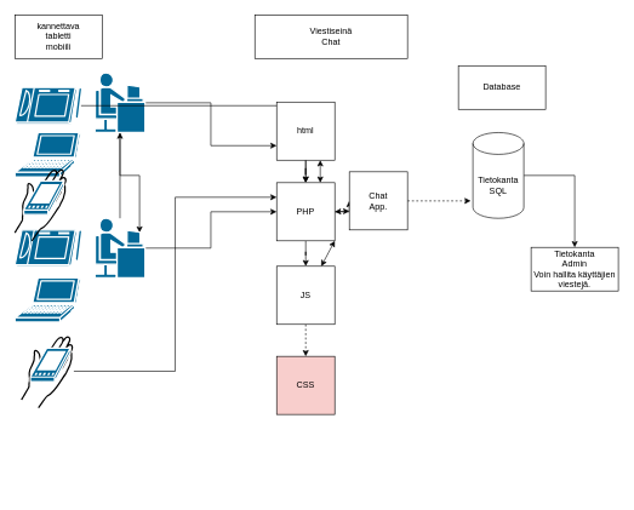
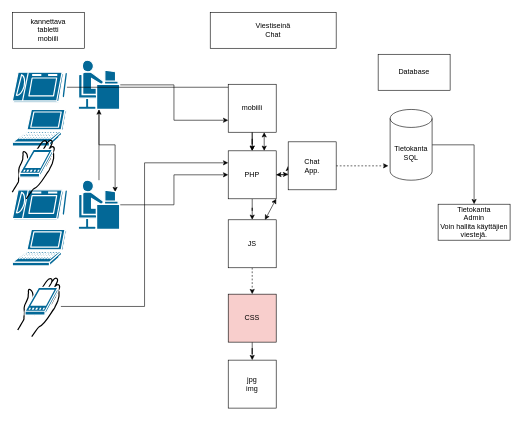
  <mxCell id="0" />
  <mxCell id="1" parent="0" />
  <mxCell id="2" style="edgeStyle=orthogonalEdgeStyle;rounded=0;orthogonalLoop=1;jettySize=auto;html=1;entryX=0;entryY=0.75;entryDx=0;entryDy=0;" edge="1" parent="1" source="4" target="20"><mxGeometry relative="1" as="geometry" /></mxCell>
  <mxCell id="3" style="edgeStyle=orthogonalEdgeStyle;rounded=0;orthogonalLoop=1;jettySize=auto;html=1;entryX=0.89;entryY=0.24;entryDx=0;entryDy=0;entryPerimeter=0;" edge="1" parent="1" source="4" target="7"><mxGeometry relative="1" as="geometry" /></mxCell>
  <mxCell id="4" value="" style="shape=mxgraph.cisco.people.androgenous_person;html=1;pointerEvents=1;dashed=0;fillColor=#036897;strokeColor=#ffffff;strokeWidth=2;verticalLabelPosition=bottom;verticalAlign=top;align=center;outlineConnect=0;" vertex="1" parent="1"><mxGeometry x="130" y="100" width="69" height="82" as="geometry" /></mxCell>
  <mxCell id="5" value="" style="edgeStyle=orthogonalEdgeStyle;rounded=0;orthogonalLoop=1;jettySize=auto;html=1;" edge="1" parent="1" source="7" target="4"><mxGeometry relative="1" as="geometry" /></mxCell>
  <mxCell id="6" value="" style="edgeStyle=orthogonalEdgeStyle;rounded=0;orthogonalLoop=1;jettySize=auto;html=1;" edge="1" parent="1" source="7" target="23"><mxGeometry relative="1" as="geometry"><mxPoint x="283.5" y="341" as="targetPoint" /></mxGeometry></mxCell>
  <mxCell id="7" value="" style="shape=mxgraph.cisco.people.androgenous_person;html=1;pointerEvents=1;dashed=0;fillColor=#036897;strokeColor=#ffffff;strokeWidth=2;verticalLabelPosition=bottom;verticalAlign=top;align=center;outlineConnect=0;" vertex="1" parent="1"><mxGeometry x="130" y="300" width="69" height="82" as="geometry" /></mxCell>
  <mxCell id="8" style="edgeStyle=orthogonalEdgeStyle;rounded=0;orthogonalLoop=1;jettySize=auto;html=1;" edge="1" parent="1" source="9" target="23"><mxGeometry relative="1" as="geometry" /></mxCell>
  <mxCell id="9" value="" style="shape=mxgraph.cisco.computers_and_peripherals.tablet;html=1;pointerEvents=1;dashed=0;fillColor=#036897;strokeColor=#ffffff;strokeWidth=2;verticalLabelPosition=bottom;verticalAlign=top;align=center;outlineConnect=0;" vertex="1" parent="1"><mxGeometry x="20" y="120" width="91" height="50" as="geometry" /></mxCell>
  <mxCell id="10" value="" style="shape=mxgraph.cisco.computers_and_peripherals.tablet;html=1;pointerEvents=1;dashed=0;fillColor=#036897;strokeColor=#ffffff;strokeWidth=2;verticalLabelPosition=bottom;verticalAlign=top;align=center;outlineConnect=0;" vertex="1" parent="1"><mxGeometry x="20" y="316" width="91" height="50" as="geometry" /></mxCell>
  <mxCell id="11" style="edgeStyle=orthogonalEdgeStyle;rounded=0;orthogonalLoop=1;jettySize=auto;html=1;" edge="1" parent="1" source="12" target="33"><mxGeometry relative="1" as="geometry"><mxPoint x="685" y="330" as="targetPoint" /></mxGeometry></mxCell>
  <mxCell id="12" value="Tietokanta&lt;br&gt;SQL" style="shape=cylinder3;whiteSpace=wrap;html=1;boundedLbl=1;backgroundOutline=1;size=15;" vertex="1" parent="1"><mxGeometry x="650" y="182" width="70" height="118" as="geometry" /></mxCell>
  <mxCell id="13" value="Viestiseinä&lt;br&gt;Chat" style="rounded=0;whiteSpace=wrap;html=1;" vertex="1" parent="1"><mxGeometry x="350" width="210" height="60" as="geometry" y="20" /></mxCell>
  <mxCell id="14" value="" style="shape=mxgraph.cisco.computers_and_peripherals.laptop;html=1;pointerEvents=1;dashed=0;fillColor=#036897;strokeColor=#ffffff;strokeWidth=2;verticalLabelPosition=bottom;verticalAlign=top;align=center;outlineConnect=0;" vertex="1" parent="1"><mxGeometry x="20" y="382" width="90" height="61" as="geometry" /></mxCell>
  <mxCell id="15" value="" style="shape=mxgraph.cisco.computers_and_peripherals.laptop;html=1;pointerEvents=1;dashed=0;fillColor=#036897;strokeColor=#ffffff;strokeWidth=2;verticalLabelPosition=bottom;verticalAlign=top;align=center;outlineConnect=0;" vertex="1" parent="1"><mxGeometry x="20" y="182" width="90" height="61" as="geometry" /></mxCell>
  <mxCell id="16" style="edgeStyle=orthogonalEdgeStyle;rounded=0;orthogonalLoop=1;jettySize=auto;html=1;entryX=0;entryY=0.25;entryDx=0;entryDy=0;" edge="1" parent="1" source="17" target="23"><mxGeometry relative="1" as="geometry" /></mxCell>
  <mxCell id="17" value="" style="shape=mxgraph.cisco.misc.pda;html=1;pointerEvents=1;dashed=0;fillColor=#036897;strokeColor=#ffffff;strokeWidth=2;verticalLabelPosition=bottom;verticalAlign=top;align=center;outlineConnect=0;" vertex="1" parent="1"><mxGeometry x="29" y="460" width="72" height="101" as="geometry" /></mxCell>
  <mxCell id="18" value="" style="shape=mxgraph.cisco.misc.pda;html=1;pointerEvents=1;dashed=0;fillColor=#036897;strokeColor=#ffffff;strokeWidth=2;verticalLabelPosition=bottom;verticalAlign=top;align=center;outlineConnect=0;" vertex="1" parent="1"><mxGeometry x="20" y="230" width="72" height="101" as="geometry" /></mxCell>
  <mxCell id="19" value="" style="edgeStyle=orthogonalEdgeStyle;rounded=0;orthogonalLoop=1;jettySize=auto;html=1;" edge="1" parent="1" source="20" target="23"><mxGeometry relative="1" as="geometry" /></mxCell>
- <mxCell id="20" value="html" style="whiteSpace=wrap;html=1;aspect=fixed;" vertex="1" parent="1"><mxGeometry x="380" y="140" width="80" height="80" as="geometry" /></mxCell>
+ <mxCell id="20" value="mobiili" style="whiteSpace=wrap;html=1;aspect=fixed;" vertex="1" parent="1"><mxGeometry x="380" y="140" width="80" height="80" as="geometry" /></mxCell>
  <mxCell id="21" value="" style="edgeStyle=orthogonalEdgeStyle;rounded=0;orthogonalLoop=1;jettySize=auto;html=1;" edge="1" parent="1" source="23" target="25"><mxGeometry relative="1" as="geometry" /></mxCell>
  <mxCell id="22" value="" style="edgeStyle=orthogonalEdgeStyle;rounded=0;orthogonalLoop=1;jettySize=auto;html=1;" edge="1" parent="1" source="23" target="28"><mxGeometry relative="1" as="geometry" /></mxCell>
  <mxCell id="23" value="PHP" style="whiteSpace=wrap;html=1;aspect=fixed;" vertex="1" parent="1"><mxGeometry x="380" y="251" width="80" height="80" as="geometry" /></mxCell>
  <mxCell id="24" value="" style="edgeStyle=orthogonalEdgeStyle;rounded=0;orthogonalLoop=1;jettySize=auto;html=1;dashed=1;" edge="1" parent="1" source="25" target="35"><mxGeometry relative="1" as="geometry" /></mxCell>
  <mxCell id="25" value="JS" style="whiteSpace=wrap;html=1;aspect=fixed;" vertex="1" parent="1"><mxGeometry x="380" y="366" width="80" height="80" as="geometry" /></mxCell>
  <mxCell id="26" value="Database" style="rounded=0;whiteSpace=wrap;html=1;" vertex="1" parent="1"><mxGeometry x="630" y="90" width="120" height="60" as="geometry" /></mxCell>
  <mxCell id="27" style="edgeStyle=orthogonalEdgeStyle;rounded=0;orthogonalLoop=1;jettySize=auto;html=1;entryX=-0.043;entryY=0.797;entryDx=0;entryDy=0;entryPerimeter=0;dashed=1;" edge="1" parent="1" source="28" target="12"><mxGeometry relative="1" as="geometry" /></mxCell>
  <mxCell id="28" value="Chat&lt;br&gt;App." style="whiteSpace=wrap;html=1;aspect=fixed;" vertex="1" parent="1"><mxGeometry x="480" y="236" width="80" height="80" as="geometry" /></mxCell>
  <mxCell id="29" value="" style="endArrow=classic;startArrow=classic;html=1;entryX=1;entryY=1;entryDx=0;entryDy=0;" edge="1" parent="1" source="25" target="23"><mxGeometry width="50" height="50" relative="1" as="geometry"><mxPoint x="470" y="340" as="sourcePoint" /><mxPoint x="520" y="290" as="targetPoint" /></mxGeometry></mxCell>
  <mxCell id="30" value="" style="endArrow=classic;startArrow=classic;html=1;entryX=0.75;entryY=1;entryDx=0;entryDy=0;exitX=0.75;exitY=0;exitDx=0;exitDy=0;" edge="1" parent="1" source="23" target="20"><mxGeometry width="50" height="50" relative="1" as="geometry"><mxPoint x="470" y="340" as="sourcePoint" /><mxPoint x="520" y="290" as="targetPoint" /></mxGeometry></mxCell>
  <mxCell id="31" value="" style="endArrow=classic;startArrow=classic;html=1;exitX=1;exitY=0.5;exitDx=0;exitDy=0;" edge="1" parent="1" source="23"><mxGeometry width="50" height="50" relative="1" as="geometry"><mxPoint x="470" y="340" as="sourcePoint" /><mxPoint x="480" y="290" as="targetPoint" /></mxGeometry></mxCell>
  <mxCell id="32" value="kannettava&lt;br&gt;tabletti&lt;br&gt;mobiili" style="rounded=0;whiteSpace=wrap;html=1;" vertex="1" parent="1"><mxGeometry x="20" width="120" height="60" as="geometry" y="20" /></mxCell>
  <mxCell id="33" value="Tietokanta&lt;br&gt;Admin&lt;br&gt;Voin hallita käyttäjien viestejä." style="rounded=0;whiteSpace=wrap;html=1;" vertex="1" parent="1"><mxGeometry x="730" y="340" width="120" height="60" as="geometry" /></mxCell>
+ <mxCell id="34" value="" style="edgeStyle=orthogonalEdgeStyle;rounded=0;orthogonalLoop=1;jettySize=auto;html=1;" edge="1" parent="1" source="35" target="36"><mxGeometry relative="1" as="geometry" /></mxCell>
  <mxCell id="35" value="CSS" style="whiteSpace=wrap;html=1;aspect=fixed;fillColor=#f8cecc;" vertex="1" parent="1"><mxGeometry x="380" y="490" width="80" height="80" as="geometry" /></mxCell>
+ <mxCell id="36" value="jpg&lt;br&gt;img" style="whiteSpace=wrap;html=1;aspect=fixed;" vertex="1" parent="1"><mxGeometry x="380" y="600" width="80" height="80" as="geometry" /></mxCell>
